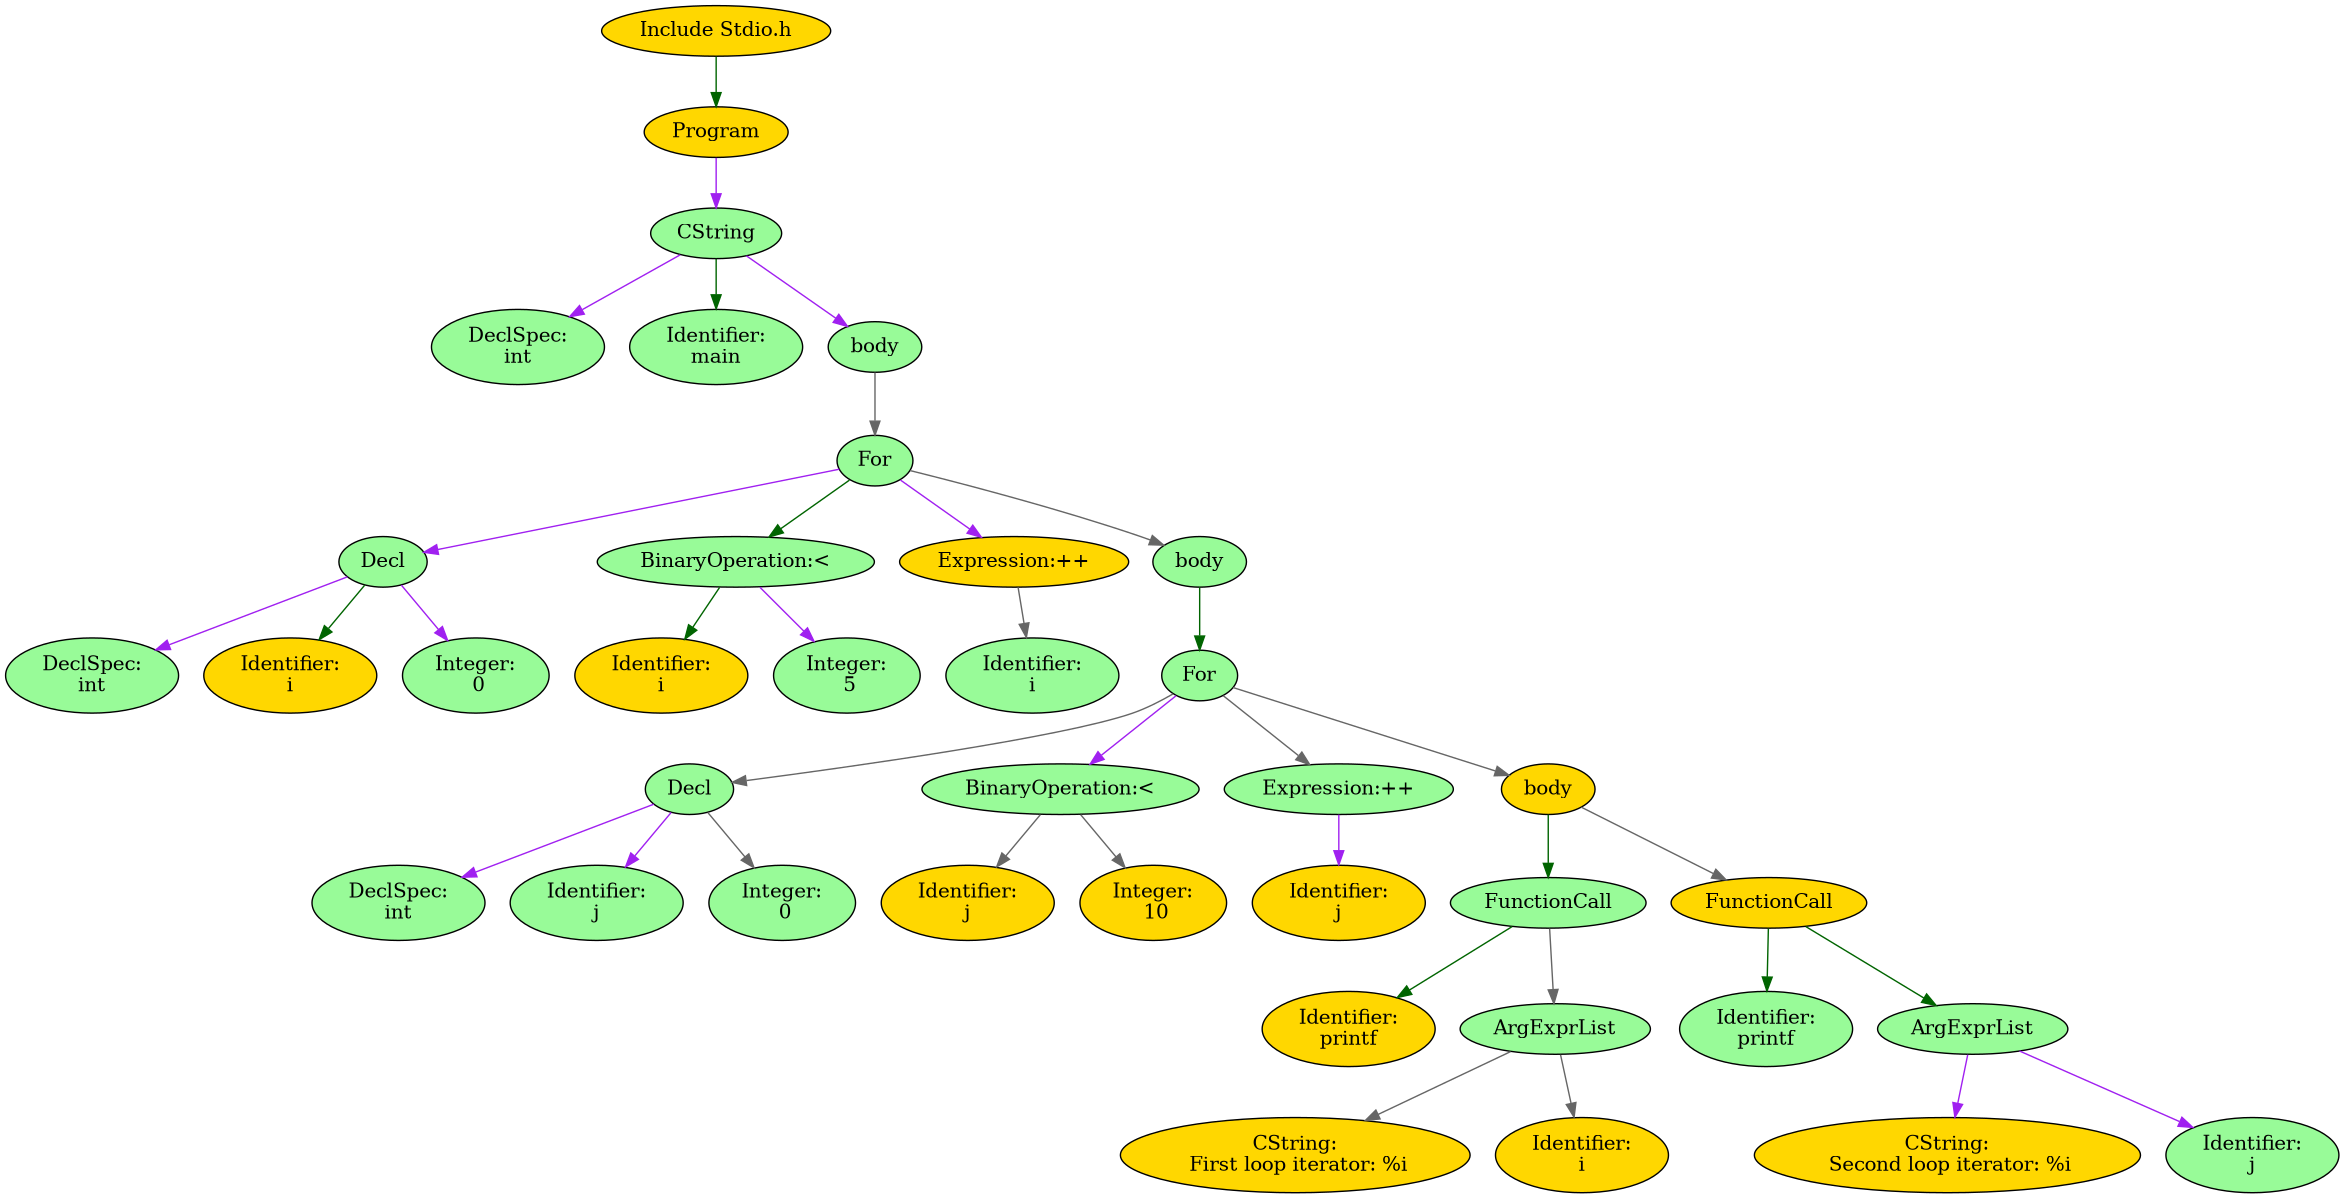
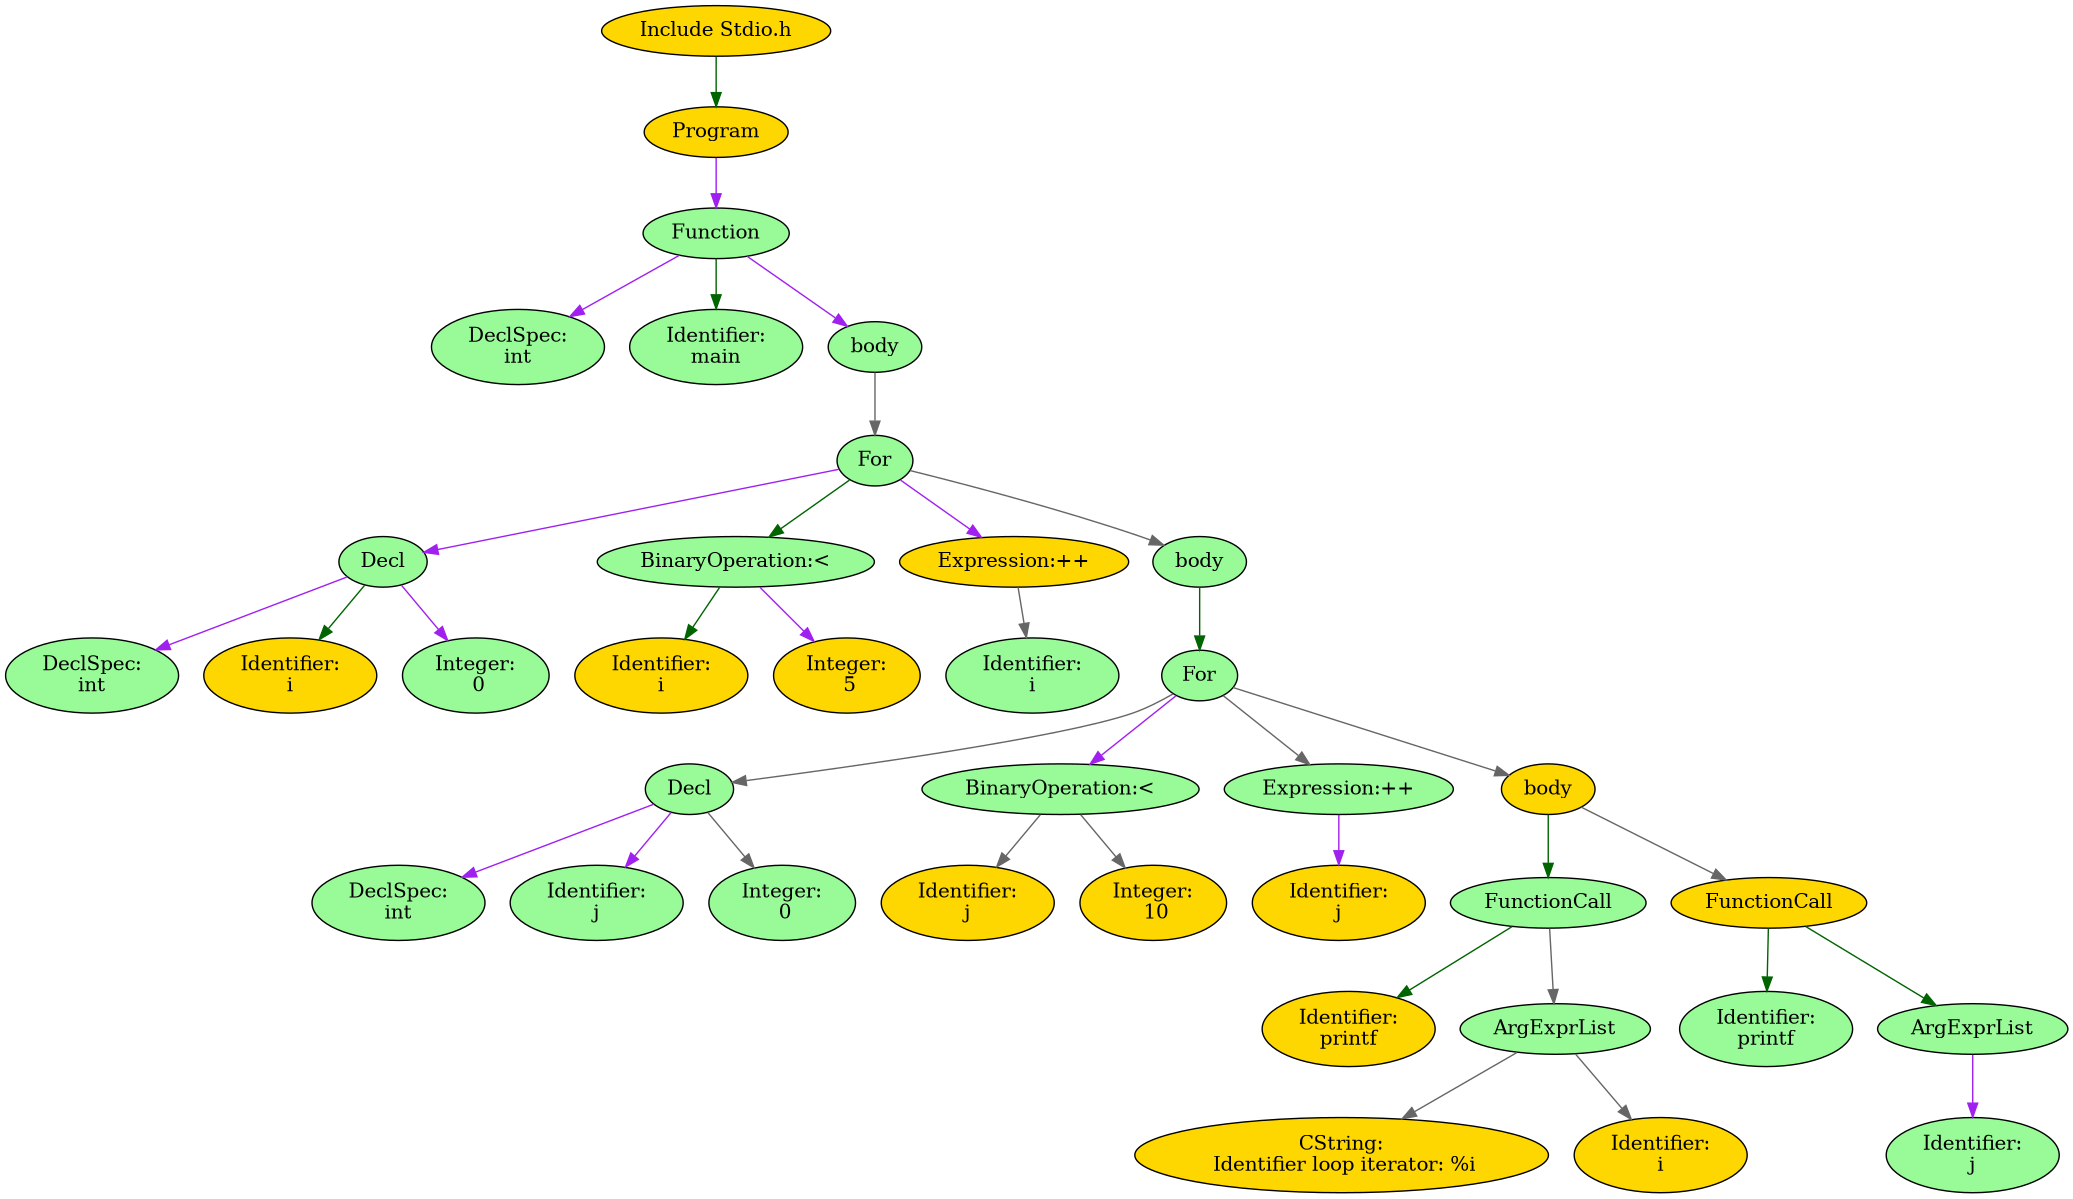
  digraph {
    node [fillcolor=palegreen style=filled]
    edge [color=purple]
    n1 [fillcolor=gold label=Program]
-   n2 [label=CString]
+   n2 [label=Function]
    n3 [fillcolor=gold label="Include Stdio.h"]
    n4 [label="DeclSpec:\nint"]
    n5 [label="Identifier:\nmain"]
    n6 [label=body]
    n7 [label=For]
    n8 [label=Decl]
    n9 [label="BinaryOperation:<"]
    n10 [fillcolor=gold label="Expression:++"]
    n11 [label=body]
    n12 [label="DeclSpec:\nint"]
    n13 [fillcolor=gold label="Identifier:\ni"]
    n14 [label="Integer:\n 0"]
    n15 [fillcolor=gold label="Identifier:\ni"]
-   n16 [label="Integer:\n 5"]
+   n16 [fillcolor=gold label="Integer:\n 5"]
    n17 [label="Identifier:\ni"]
    n18 [label=For]
    n19 [label=Decl]
    n20 [label="BinaryOperation:<"]
    n21 [label="Expression:++"]
    n22 [fillcolor=gold label=body]
    n23 [label="DeclSpec:\nint"]
    n24 [label="Identifier:\nj"]
    n25 [label="Integer:\n 0"]
    n26 [fillcolor=gold label="Identifier:\nj"]
    n27 [fillcolor=gold label="Integer:\n 10"]
    n28 [fillcolor=gold label="Identifier:\nj"]
    n29 [label=FunctionCall]
    n30 [fillcolor=gold label=FunctionCall]
    n31 [fillcolor=gold label="Identifier:\nprintf"]
    n32 [label=ArgExprList]
    n33 [label="Identifier:\nprintf"]
    n34 [label=ArgExprList]
-   n35 [fillcolor=gold label="CString:\n First loop iterator: %i\n"]
+   n35 [fillcolor=gold label="CString:\n Identifier loop iterator: %i\n"]
    n36 [fillcolor=gold label="Identifier:\ni"]
-   n37 [fillcolor=gold label="CString:\n Second loop iterator: %i\n"]
    n38 [label="Identifier:\nj"]
    n1 -> n2
    n2 -> n4
    n2 -> n5 [color=darkgreen]
    n2 -> n6
    n3 -> n1 [color=darkgreen]
    n6 -> n7 [color=gray40]
    n7 -> n8
    n7 -> n9 [color=darkgreen]
    n7 -> n10
    n7 -> n11 [color=gray40]
    n8 -> n12
    n8 -> n13 [color=darkgreen]
    n8 -> n14
    n9 -> n15 [color=darkgreen]
    n9 -> n16
    n10 -> n17 [color=gray40]
    n11 -> n18 [color=darkgreen]
    n18 -> n19 [color=gray40]
    n18 -> n20
    n18 -> n21 [color=gray40]
    n18 -> n22 [color=gray40]
    n19 -> n23
    n19 -> n24
    n19 -> n25 [color=gray40]
    n20 -> n26 [color=gray40]
    n20 -> n27 [color=gray40]
    n21 -> n28
    n22 -> n29 [color=darkgreen]
    n22 -> n30 [color=gray40]
    n29 -> n31 [color=darkgreen]
    n29 -> n32 [color=gray40]
    n30 -> n33 [color=darkgreen]
    n30 -> n34 [color=darkgreen]
    n32 -> n35 [color=gray40]
    n32 -> n36 [color=gray40]
-   n34 -> n37
    n34 -> n38
  }
